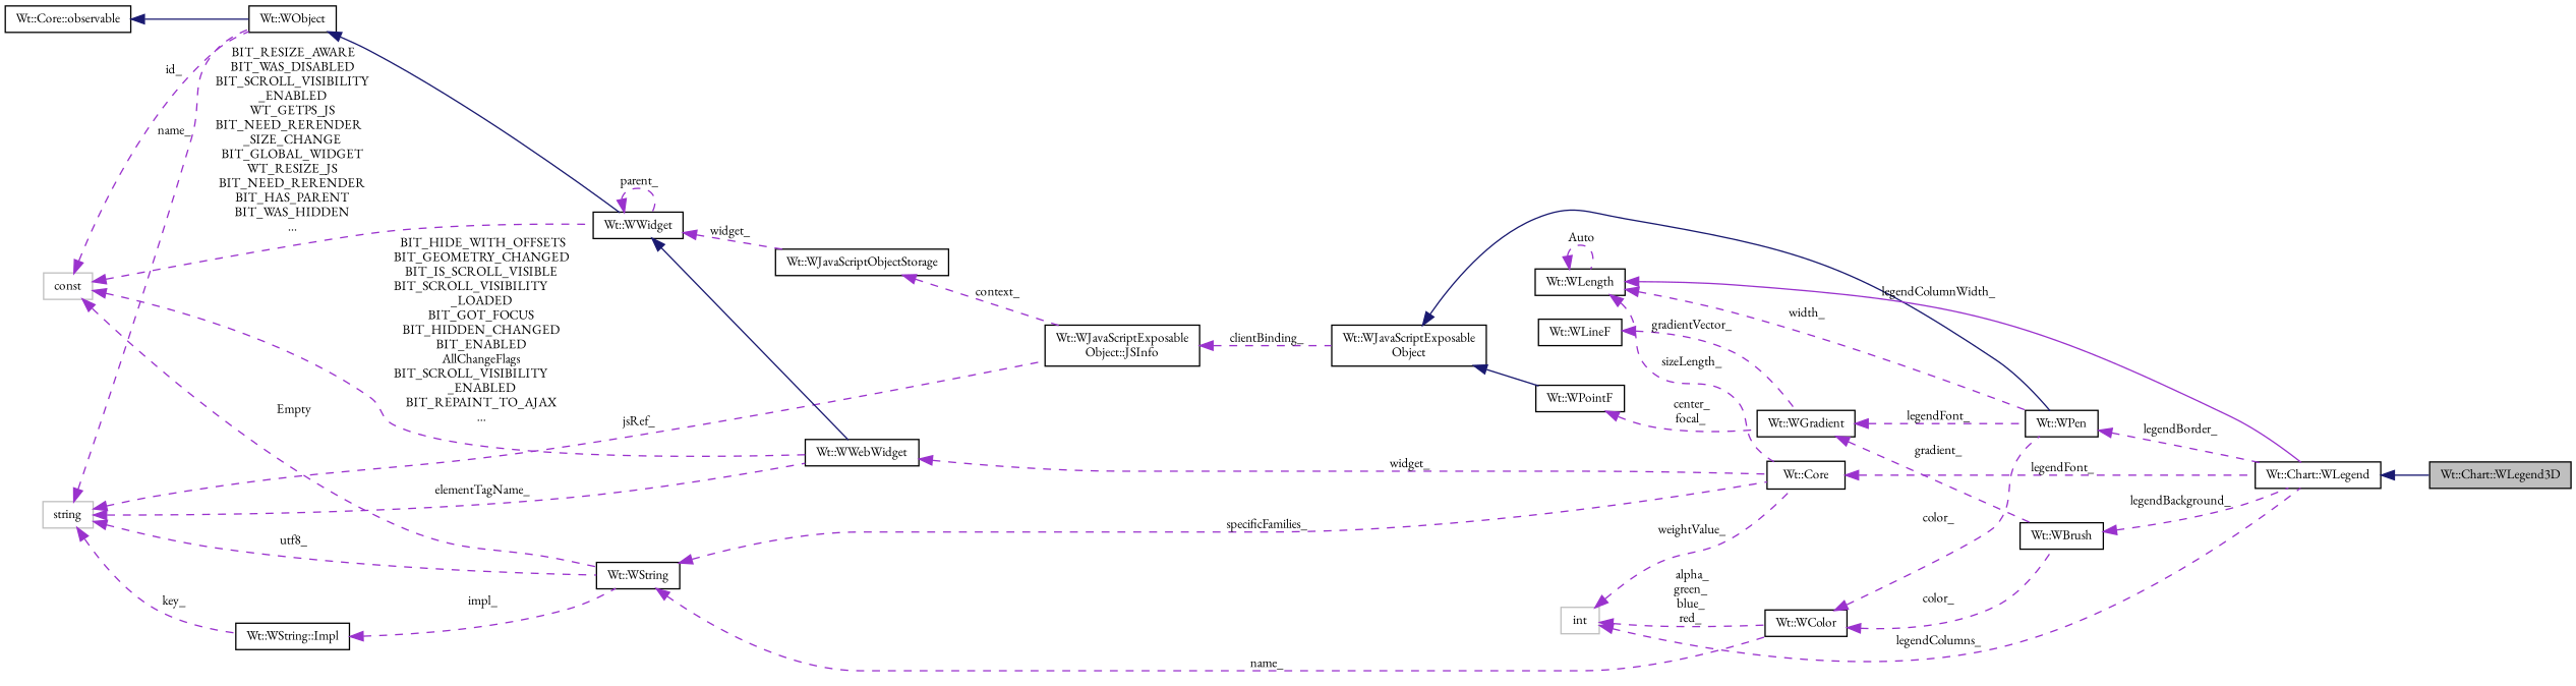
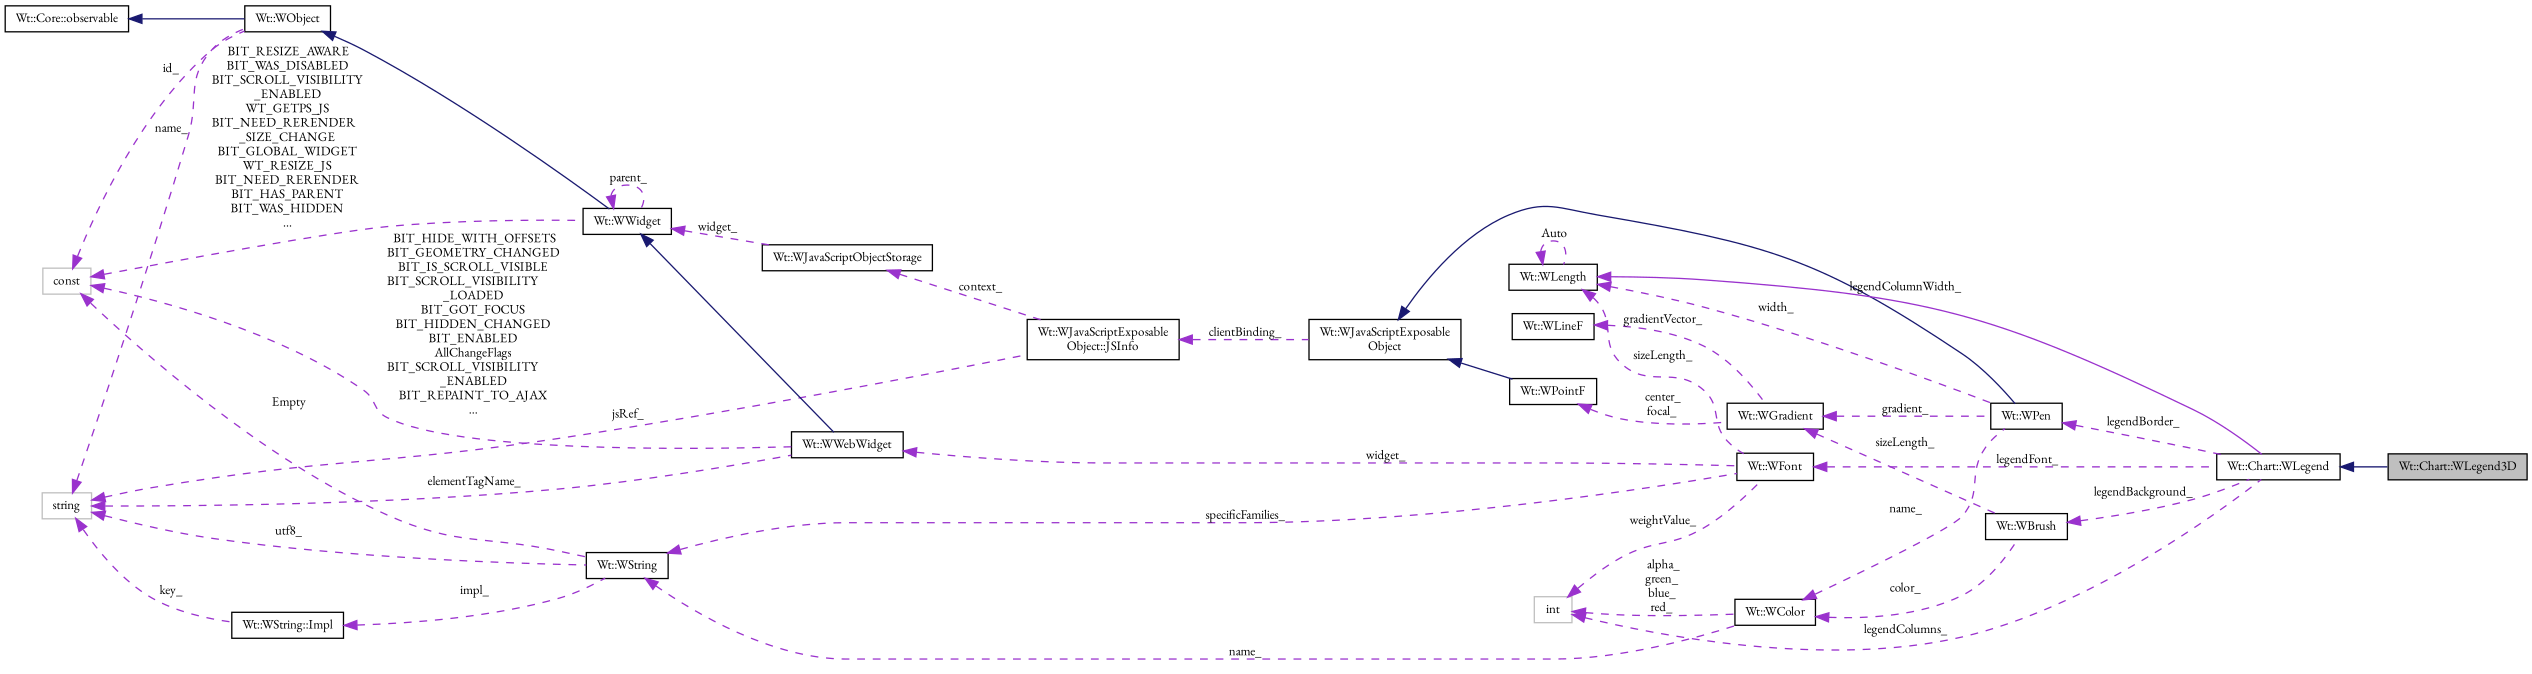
  digraph {
    fontname="EB Garamond"
    rankdir=LR
    node [color=black fillcolor=white fontname="EB Garamond" fontsize=10 shape=record style=filled]
    edge [color=darkorchid3 dir=back fontname="EB Garamond" fontsize=10 labelfontname=Helvetica labelfontsize=10 style=dashed]
    n1 [fillcolor=grey75 fontcolor=black height=0.2 label="Wt::Chart::WLegend3D" width=0.4]
    n2 [height=0.2 label="Wt::Chart::WLegend" width=0.4]
    n3 [height=0.2 label="Wt::WBrush" width=0.4]
    n4 [height=0.2 label="Wt::WJavaScriptExposable\lObject" width=0.4]
    n5 [height=0.2 label="Wt::WPointF" width=0.4]
    n6 [height=0.2 label="Wt::WPen" width=0.4]
    n7 [height=0.2 label="Wt::WGradient" width=0.4]
    n8 [height=0.2 label="Wt::WJavaScriptExposable\lObject::JSInfo" width=0.4]
    n9 [color=grey75 height=0.2 label=string width=0.4]
    n10 [height=0.2 label="Wt::WObject" width=0.4]
    n11 [height=0.2 label="Wt::WString" width=0.4]
    n12 [height=0.2 label="Wt::WString::Impl" width=0.4]
    n13 [height=0.2 label="Wt::WWebWidget" width=0.4]
    n14 [height=0.2 label="Wt::WWidget" width=0.4]
    n15 [height=0.2 label="Wt::WColor" width=0.4]
-   n16 [height=0.2 label="Wt::Core" width=0.4]
+   n16 [height=0.2 label="Wt::WFont" width=0.4]
    n17 [height=0.2 label="Wt::WJavaScriptObjectStorage" width=0.4]
    n18 [height=0.2 label="Wt::Core::observable" width=0.4]
    n19 [color=grey75 height=0.2 label=const width=0.4]
    n20 [color=grey75 height=0.2 label=int width=0.4]
    n21 [height=0.2 label="Wt::WLineF" width=0.4]
    n22 [height=0.2 label="Wt::WLength" width=0.4]
    n2 -> n1 [color=midnightblue style=solid]
    n3 -> n2 [label=" legendBackground_"]
    n4 -> n5 [color=midnightblue style=solid]
    n4 -> n6 [color=midnightblue style=solid]
    n5 -> n7 [label=" center_\nfocal_"]
    n6 -> n2 [label=" legendBorder_"]
-   n7 -> n3 [label=" gradient_"]
-   n7 -> n6 [label=" legendFont_"]
+   n7 -> n3 [label=" sizeLength_"]
+   n7 -> n6 [label=" gradient_"]
    n8 -> n4 [label=" clientBinding_"]
    n9 -> n8 [label=" jsRef_"]
    n9 -> n10 [label=" name_"]
    n9 -> n11 [label=" utf8_"]
    n9 -> n12 [label=" key_"]
    n9 -> n13 [label=" elementTagName_"]
    n10 -> n14 [color=midnightblue style=solid]
    n11 -> n15 [label=" name_"]
    n11 -> n16 [label=" specificFamilies_"]
    n12 -> n11 [label=" impl_"]
    n13 -> n16 [label=" widget_"]
    n14 -> n13 [color=midnightblue style=solid]
    n14 -> n14 [label=" parent_"]
    n14 -> n17 [label=" widget_"]
    n15 -> n3 [label=" color_"]
-   n15 -> n6 [label=" color_"]
+   n15 -> n6 [label=" name_"]
    n16 -> n2 [label=" legendFont_"]
    n17 -> n8 [label=" context_"]
    n18 -> n10 [color=midnightblue style=solid]
    n19 -> n10 [label=" id_"]
    n19 -> n11 [label=" Empty"]
    n19 -> n13 [label=" BIT_HIDE_WITH_OFFSETS\nBIT_GEOMETRY_CHANGED\nBIT_IS_SCROLL_VISIBLE\nBIT_SCROLL_VISIBILITY\l_LOADED\nBIT_GOT_FOCUS\nBIT_HIDDEN_CHANGED\nBIT_ENABLED\nAllChangeFlags\nBIT_SCROLL_VISIBILITY\l_ENABLED\nBIT_REPAINT_TO_AJAX\n..."]
    n19 -> n14 [label=" BIT_RESIZE_AWARE\nBIT_WAS_DISABLED\nBIT_SCROLL_VISIBILITY\l_ENABLED\nWT_GETPS_JS\nBIT_NEED_RERENDER\l_SIZE_CHANGE\nBIT_GLOBAL_WIDGET\nWT_RESIZE_JS\nBIT_NEED_RERENDER\nBIT_HAS_PARENT\nBIT_WAS_HIDDEN\n..."]
    n20 -> n2 [label=" legendColumns_"]
    n20 -> n15 [label=" alpha_\ngreen_\nblue_\nred_"]
    n20 -> n16 [label=" weightValue_"]
    n21 -> n7 [label=" gradientVector_"]
    n22 -> n2 [label=" legendColumnWidth_" style=solid]
    n22 -> n6 [label=" width_"]
    n22 -> n16 [label=" sizeLength_"]
    n22 -> n22 [label=" Auto"]
  }
